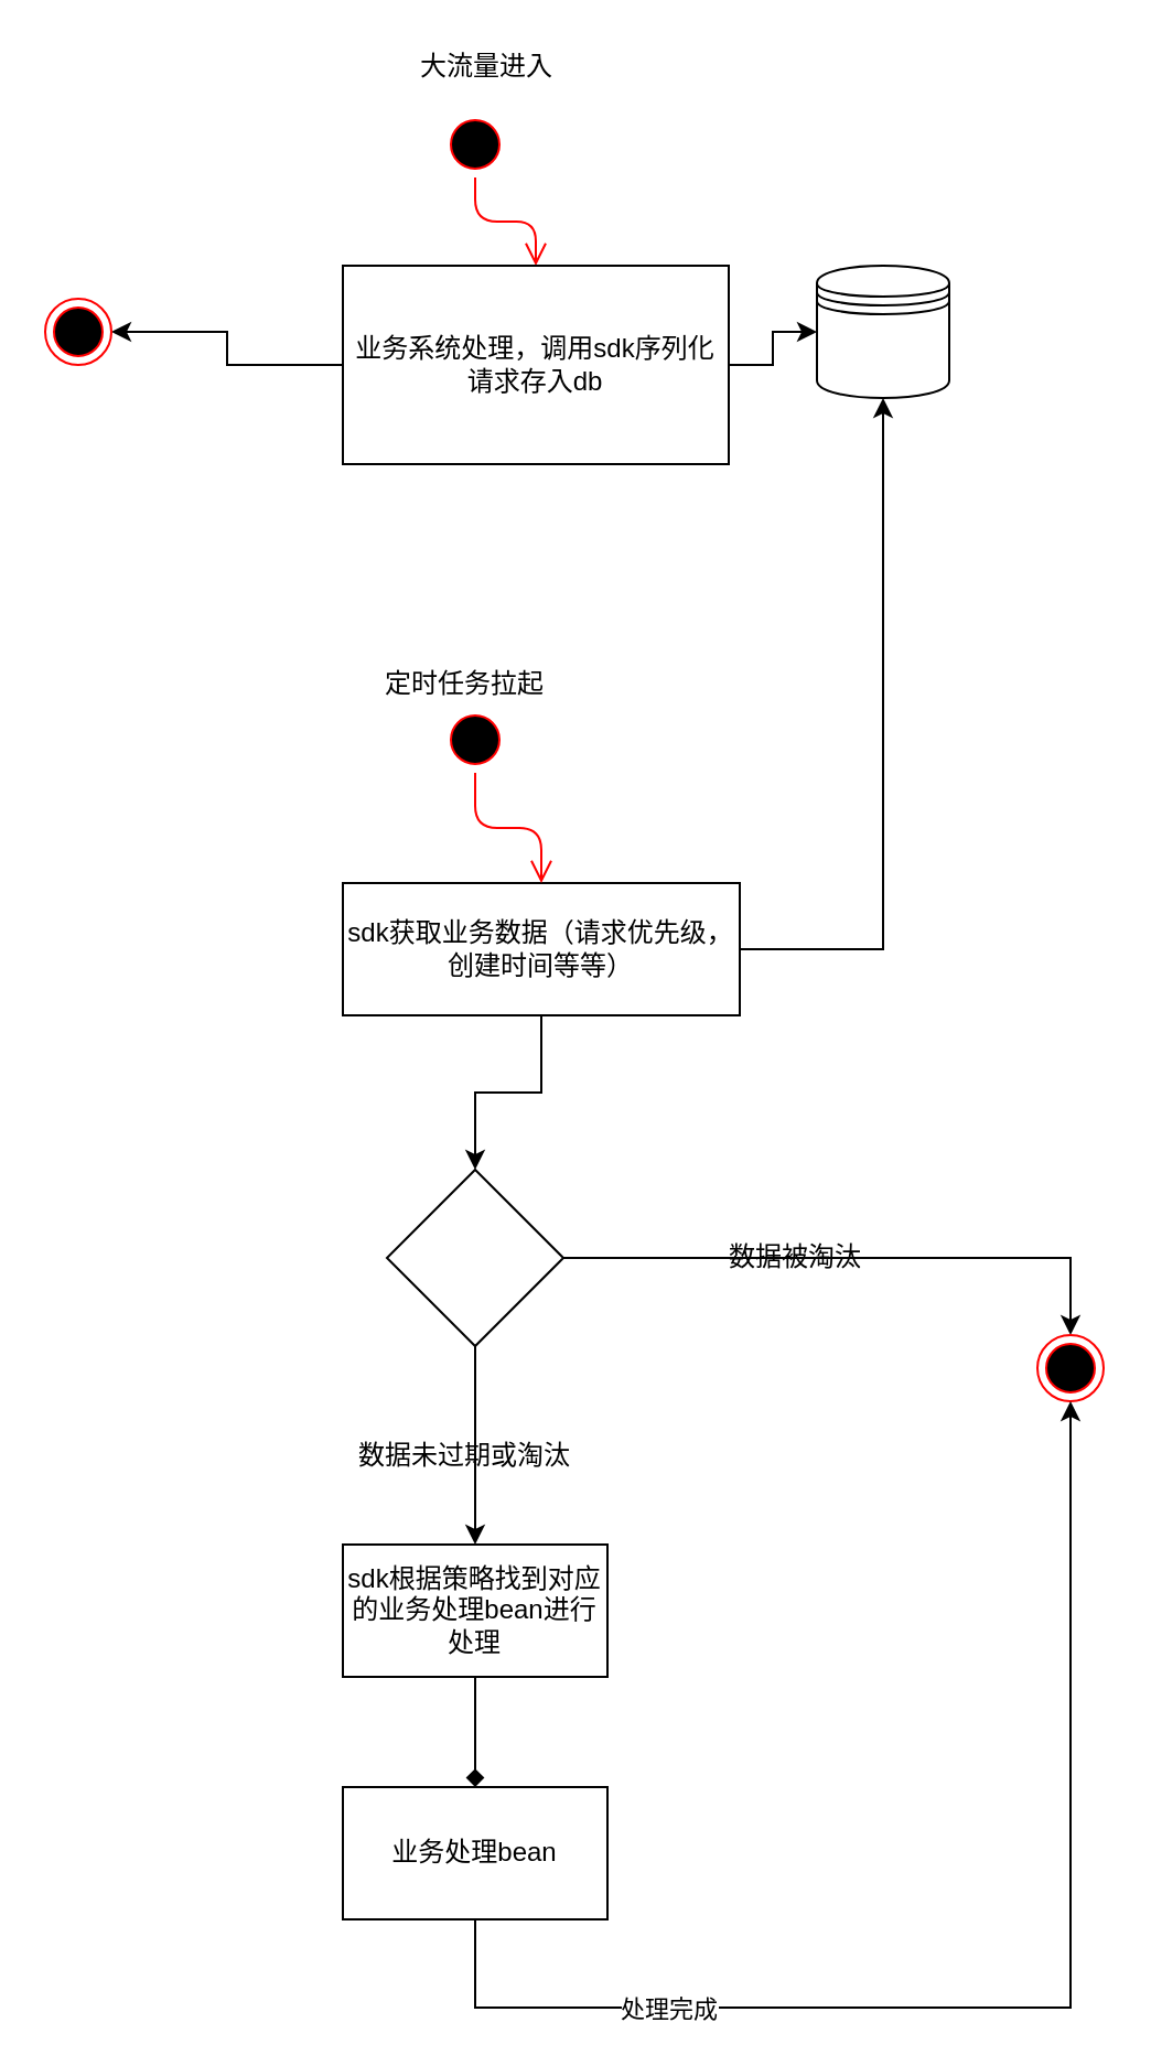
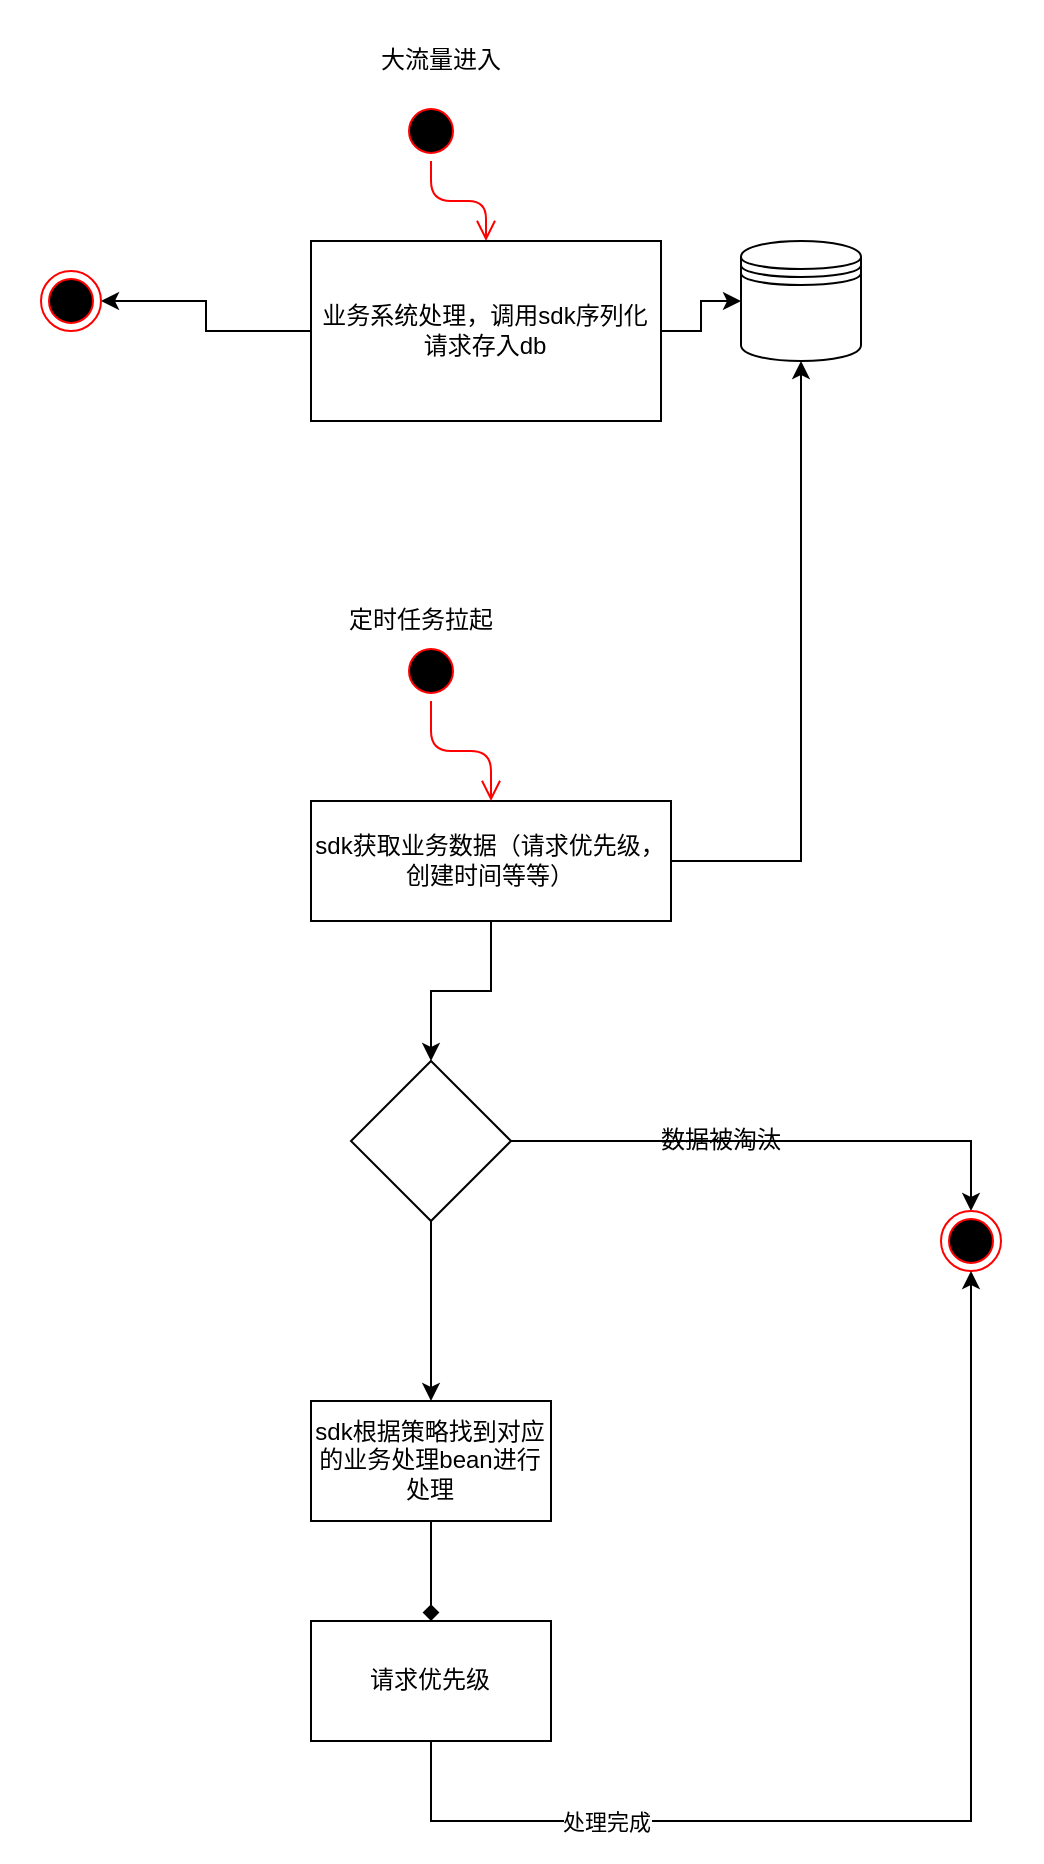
  <mxCell id="0" />
  <mxCell id="1" parent="0" />
  <mxCell id="2" value="" style="ellipse;html=1;shape=startState;fillColor=#000000;strokeColor=#ff0000;" vertex="1" parent="1"><mxGeometry x="200" y="50" width="30" height="30" as="geometry" /></mxCell>
  <mxCell id="3" value="" style="edgeStyle=orthogonalEdgeStyle;html=1;verticalAlign=bottom;endArrow=open;endSize=8;strokeColor=#ff0000;entryX=0.5;entryY=0;entryDx=0;entryDy=0;" edge="1" source="2" parent="1" target="7"><mxGeometry relative="1" as="geometry"><mxPoint x="215" y="130" as="targetPoint" /></mxGeometry></mxCell>
  <mxCell id="4" value="大流量进入" style="text;html=1;align=center;verticalAlign=middle;resizable=0;points=[];autosize=1;" vertex="1" parent="1"><mxGeometry x="180" y="20" width="80" height="20" as="geometry" /></mxCell>
  <mxCell id="5" style="edgeStyle=orthogonalEdgeStyle;rounded=0;orthogonalLoop=1;jettySize=auto;html=1;exitX=1;exitY=0.5;exitDx=0;exitDy=0;" edge="1" parent="1" source="7" target="8"><mxGeometry relative="1" as="geometry" /></mxCell>
  <mxCell id="6" style="edgeStyle=orthogonalEdgeStyle;rounded=0;orthogonalLoop=1;jettySize=auto;html=1;exitX=0;exitY=0.5;exitDx=0;exitDy=0;" edge="1" parent="1" source="7" target="9"><mxGeometry relative="1" as="geometry"><mxPoint x="70" y="150" as="targetPoint" /></mxGeometry></mxCell>
  <mxCell id="7" value="业务系统处理，调用sdk序列化请求存入db" style="rounded=0;whiteSpace=wrap;html=1;" vertex="1" parent="1"><mxGeometry x="155" y="120" width="175" height="90" as="geometry" /></mxCell>
  <mxCell id="8" value="" style="shape=datastore;whiteSpace=wrap;html=1;" vertex="1" parent="1"><mxGeometry x="370" y="120" width="60" height="60" as="geometry" /></mxCell>
  <mxCell id="9" value="" style="ellipse;html=1;shape=endState;fillColor=#000000;strokeColor=#ff0000;" vertex="1" parent="1"><mxGeometry x="20" y="135" width="30" height="30" as="geometry" /></mxCell>
  <mxCell id="10" style="edgeStyle=orthogonalEdgeStyle;rounded=0;orthogonalLoop=1;jettySize=auto;html=1;entryX=0.5;entryY=1;entryDx=0;entryDy=0;" edge="1" parent="1" source="12" target="8"><mxGeometry relative="1" as="geometry" /></mxCell>
  <mxCell id="11" value="" style="edgeStyle=orthogonalEdgeStyle;rounded=0;orthogonalLoop=1;jettySize=auto;html=1;" edge="1" parent="1" source="12" target="18"><mxGeometry relative="1" as="geometry" /></mxCell>
  <mxCell id="12" value="sdk获取业务数据（请求优先级，创建时间等等）" style="rounded=0;whiteSpace=wrap;html=1;" vertex="1" parent="1"><mxGeometry x="155" y="400" width="180" height="60" as="geometry" /></mxCell>
  <mxCell id="13" value="" style="ellipse;html=1;shape=startState;fillColor=#000000;strokeColor=#ff0000;" vertex="1" parent="1"><mxGeometry x="200" y="320" width="30" height="30" as="geometry" /></mxCell>
  <mxCell id="14" value="" style="edgeStyle=orthogonalEdgeStyle;html=1;verticalAlign=bottom;endArrow=open;endSize=8;strokeColor=#ff0000;entryX=0.5;entryY=0;entryDx=0;entryDy=0;" edge="1" source="13" parent="1" target="12"><mxGeometry relative="1" as="geometry"><mxPoint x="185" y="410" as="targetPoint" /></mxGeometry></mxCell>
  <mxCell id="15" value="定时任务拉起" style="text;html=1;align=center;verticalAlign=middle;resizable=0;points=[];autosize=1;" vertex="1" parent="1"><mxGeometry x="165" y="300" width="90" height="20" as="geometry" /></mxCell>
  <mxCell id="16" value="" style="edgeStyle=orthogonalEdgeStyle;rounded=0;orthogonalLoop=1;jettySize=auto;html=1;" edge="1" parent="1" source="18" target="20"><mxGeometry relative="1" as="geometry" /></mxCell>
  <mxCell id="17" style="edgeStyle=orthogonalEdgeStyle;rounded=0;orthogonalLoop=1;jettySize=auto;html=1;entryX=0.5;entryY=0;entryDx=0;entryDy=0;" edge="1" parent="1" source="18" target="22"><mxGeometry relative="1" as="geometry" /></mxCell>
  <mxCell id="18" value="" style="rhombus;whiteSpace=wrap;html=1;rounded=0;" vertex="1" parent="1"><mxGeometry x="175" y="530" width="80" height="80" as="geometry" /></mxCell>
  <mxCell id="19" style="edgeStyle=orthogonalEdgeStyle;rounded=0;orthogonalLoop=1;jettySize=auto;html=1;entryX=0.5;entryY=0;entryDx=0;entryDy=0;endArrow=diamond;" edge="1" parent="1" source="20" target="26"><mxGeometry relative="1" as="geometry"><mxPoint x="215" y="820" as="targetPoint" /></mxGeometry></mxCell>
  <mxCell id="20" value="sdk根据策略找到对应的业务处理bean进行处理" style="whiteSpace=wrap;html=1;rounded=0;" vertex="1" parent="1"><mxGeometry x="155" y="700" width="120" height="60" as="geometry" /></mxCell>
- <mxCell id="21" value="数据未过期或淘汰" style="text;html=1;align=center;verticalAlign=middle;resizable=0;points=[];autosize=1;" vertex="1" parent="1"><mxGeometry x="155" y="650" width="110" height="20" as="geometry" /></mxCell>
  <mxCell id="22" value="" style="ellipse;html=1;shape=endState;fillColor=#000000;strokeColor=#ff0000;" vertex="1" parent="1"><mxGeometry x="470" y="605" width="30" height="30" as="geometry" /></mxCell>
  <mxCell id="23" value="数据被淘汰" style="text;html=1;align=center;verticalAlign=middle;resizable=0;points=[];autosize=1;" vertex="1" parent="1"><mxGeometry x="320" y="560" width="80" height="20" as="geometry" /></mxCell>
  <mxCell id="24" style="edgeStyle=orthogonalEdgeStyle;rounded=0;orthogonalLoop=1;jettySize=auto;html=1;exitX=0.5;exitY=1;exitDx=0;exitDy=0;entryX=0.5;entryY=1;entryDx=0;entryDy=0;" edge="1" parent="1" source="26" target="22"><mxGeometry relative="1" as="geometry"><Array as="points"><mxPoint x="215" y="910" /><mxPoint x="485" y="910" /></Array></mxGeometry></mxCell>
  <mxCell id="25" value="处理完成" style="edgeLabel;html=1;align=center;verticalAlign=middle;resizable=0;points=[];" vertex="1" connectable="0" parent="24"><mxGeometry x="-0.567" relative="1" as="geometry"><mxPoint as="offset" /></mxGeometry></mxCell>
- <mxCell id="26" value="业务处理bean" style="whiteSpace=wrap;html=1;rounded=0;" vertex="1" parent="1"><mxGeometry x="155" y="810" width="120" height="60" as="geometry" /></mxCell>
+ <mxCell id="26" value="请求优先级" style="whiteSpace=wrap;html=1;rounded=0;" vertex="1" parent="1"><mxGeometry x="155" y="810" width="120" height="60" as="geometry" /></mxCell>
